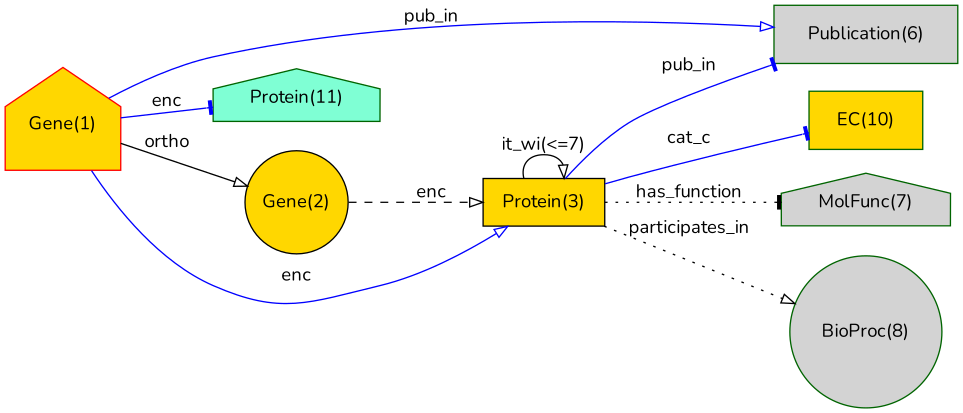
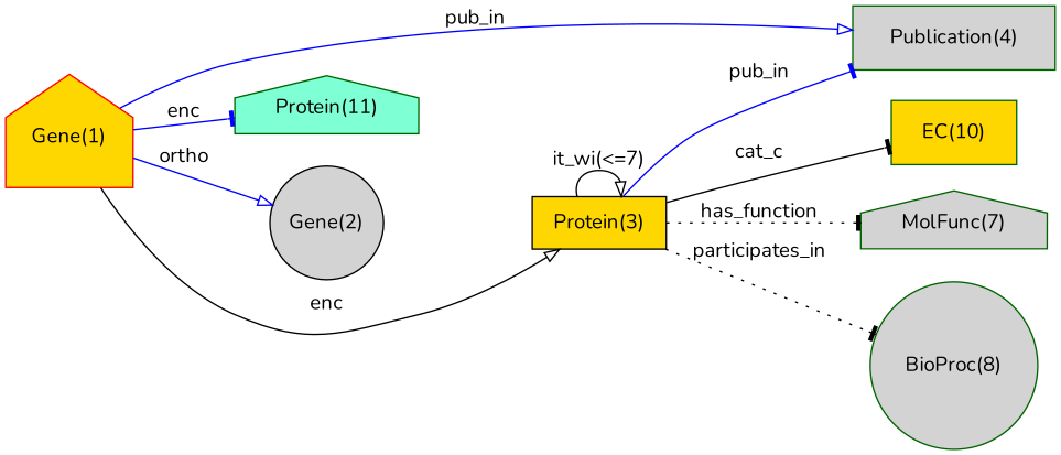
  digraph {
    fontname=Nunito
    rankdir=LR
    node [color=darkgreen fillcolor=lightgrey fontname=Nunito shape=box style=filled]
    edge [arrowhead=onormal color=black fontname=Nunito style=solid]
    "EC(10)" [fillcolor=gold height=0.61111 width=1.1977]
    "MolFunc(7)" [height=0.61111 shape=house width=1.7]
    "BioProc(8)" [height=0.61111 shape=circle width=1.5966]
-   "Publication(6)" [height=0.61111 width=1.9362]
+   "Publication(6)" [height=0.61111 width=1.9362 label="Publication(4)"]
    "Protein(11)" [fillcolor=aquamarine height=0.61111 shape=house width=1.6163]
    "Gene(1)" [color=red fillcolor=gold height=1.1966 shape=house width=1.1966]
-   "Gene(2)" [fillcolor=gold height=0.5 shape=circle width=1.0855 color=""]
+   "Gene(2)" [height=0.5 shape=circle width=1.0855 color=""]
    "Protein(3)" [fillcolor=gold height=0.5 width=1.2768 color=""]
    "Gene(1)" -> "Publication(6)" [color=blue label=pub_in]
    "Gene(1)" -> "Protein(11)" [arrowhead=tee color=blue label=enc]
-   "Gene(1)" -> "Gene(2)" [label=ortho]
-   "Gene(1)" -> "Protein(3)" [color=blue label=enc]
-   "Gene(2)" -> "Protein(3)" [label=enc style=dashed]
-   "Protein(3)" -> "EC(10)" [arrowhead=tee color=blue label=cat_c]
+   "Gene(1)" -> "Gene(2)" [color=blue label=ortho]
+   "Gene(1)" -> "Protein(3)" [label=enc]
+   "Protein(3)" -> "EC(10)" [arrowhead=tee label=cat_c]
    "Protein(3)" -> "MolFunc(7)" [arrowhead=tee label=has_function style=dotted]
-   "Protein(3)" -> "BioProc(8)" [label=participates_in style=dotted]
+   "Protein(3)" -> "BioProc(8)" [arrowhead=tee label=participates_in style=dotted]
    "Protein(3)" -> "Publication(6)" [arrowhead=tee color=blue label=pub_in]
    "Protein(3)" -> "Protein(3)" [label="it_wi(<=7)"]
  }
